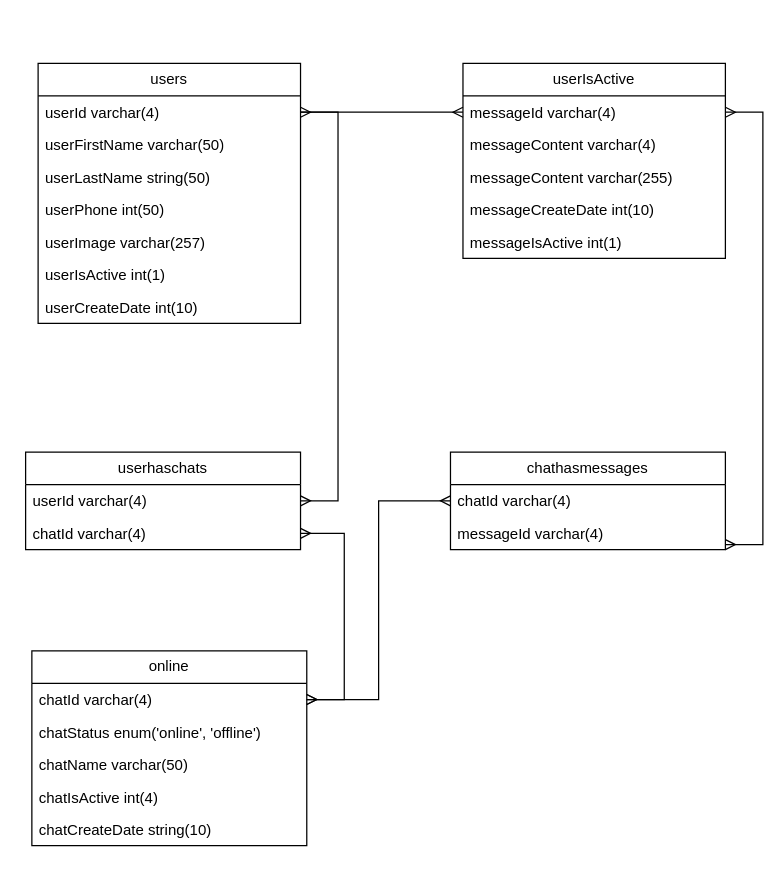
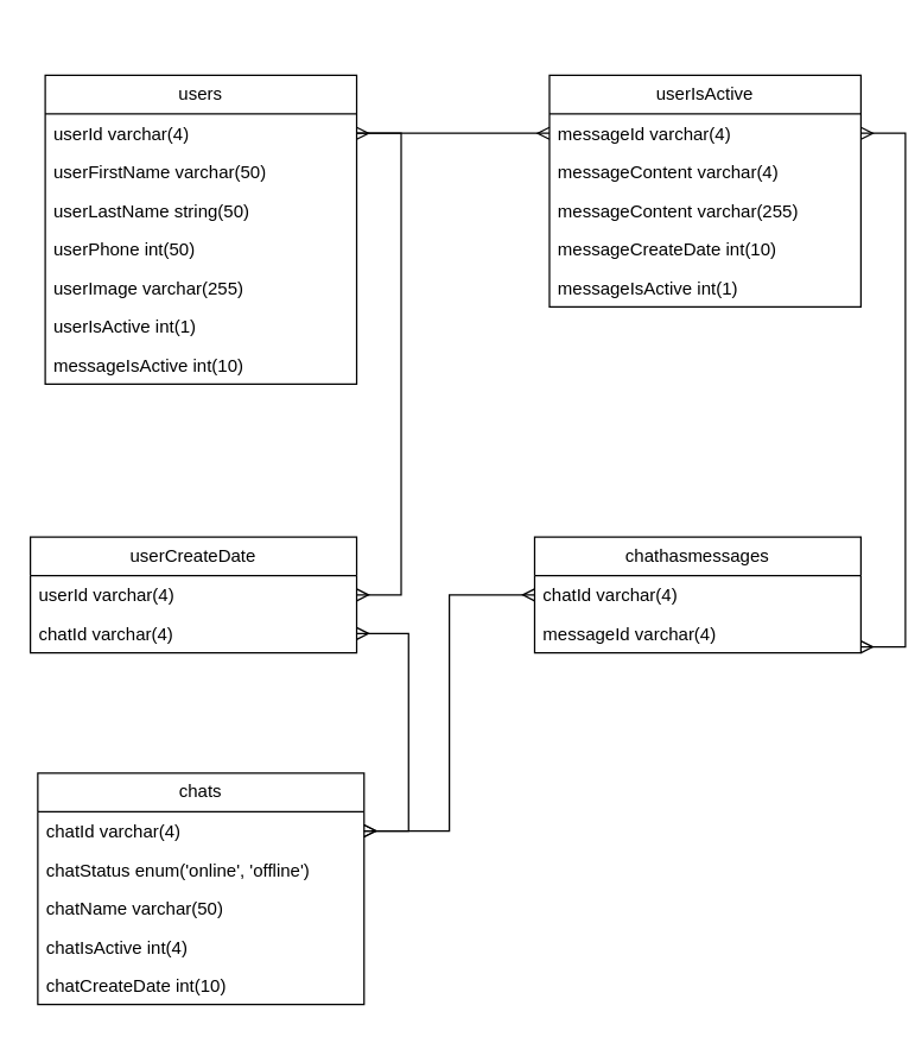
  <mxCell id="0" />
  <mxCell id="1" parent="0" />
- <mxCell id="2" value="online" style="swimlane;fontStyle=0;childLayout=stackLayout;horizontal=1;startSize=26;fillColor=none;horizontalStack=0;resizeParent=1;resizeParentMax=0;resizeLast=0;collapsible=1;marginBottom=0;whiteSpace=wrap;html=1;" vertex="1" parent="1"><mxGeometry x="25" y="520" width="220" height="156" as="geometry" /></mxCell>
+ <mxCell id="2" value="chats" style="swimlane;fontStyle=0;childLayout=stackLayout;horizontal=1;startSize=26;fillColor=none;horizontalStack=0;resizeParent=1;resizeParentMax=0;resizeLast=0;collapsible=1;marginBottom=0;whiteSpace=wrap;html=1;" vertex="1" parent="1"><mxGeometry x="25" y="520" width="220" height="156" as="geometry" /></mxCell>
  <mxCell id="3" value="chatId varchar(4)" style="text;strokeColor=none;fillColor=none;align=left;verticalAlign=top;spacingLeft=4;spacingRight=4;overflow=hidden;rotatable=0;points=[[0,0.5],[1,0.5]];portConstraint=eastwest;whiteSpace=wrap;html=1;" vertex="1" parent="2"><mxGeometry y="26" width="220" height="26" as="geometry" /></mxCell>
  <mxCell id="4" value="chatStatus enum('online', 'offline')" style="text;strokeColor=none;fillColor=none;align=left;verticalAlign=top;spacingLeft=4;spacingRight=4;overflow=hidden;rotatable=0;points=[[0,0.5],[1,0.5]];portConstraint=eastwest;whiteSpace=wrap;html=1;" vertex="1" parent="2"><mxGeometry y="52" width="220" height="26" as="geometry" /></mxCell>
  <mxCell id="5" value="chatName varchar(50)" style="text;strokeColor=none;fillColor=none;align=left;verticalAlign=top;spacingLeft=4;spacingRight=4;overflow=hidden;rotatable=0;points=[[0,0.5],[1,0.5]];portConstraint=eastwest;whiteSpace=wrap;html=1;" vertex="1" parent="2"><mxGeometry y="78" width="220" height="26" as="geometry" /></mxCell>
  <mxCell id="6" value="chatIsActive int(4)" style="text;strokeColor=none;fillColor=none;align=left;verticalAlign=top;spacingLeft=4;spacingRight=4;overflow=hidden;rotatable=0;points=[[0,0.5],[1,0.5]];portConstraint=eastwest;whiteSpace=wrap;html=1;" vertex="1" parent="2"><mxGeometry y="104" width="220" height="26" as="geometry" /></mxCell>
- <mxCell id="7" value="chatCreateDate string(10)" style="text;strokeColor=none;fillColor=none;align=left;verticalAlign=top;spacingLeft=4;spacingRight=4;overflow=hidden;rotatable=0;points=[[0,0.5],[1,0.5]];portConstraint=eastwest;whiteSpace=wrap;html=1;" vertex="1" parent="2"><mxGeometry y="130" width="220" height="26" as="geometry" /></mxCell>
+ <mxCell id="7" value="chatCreateDate int(10)" style="text;strokeColor=none;fillColor=none;align=left;verticalAlign=top;spacingLeft=4;spacingRight=4;overflow=hidden;rotatable=0;points=[[0,0.5],[1,0.5]];portConstraint=eastwest;whiteSpace=wrap;html=1;" vertex="1" parent="2"><mxGeometry y="130" width="220" height="26" as="geometry" /></mxCell>
  <mxCell id="8" value="userIsActive" style="swimlane;fontStyle=0;childLayout=stackLayout;horizontal=1;startSize=26;fillColor=none;horizontalStack=0;resizeParent=1;resizeParentMax=0;resizeLast=0;collapsible=1;marginBottom=0;whiteSpace=wrap;html=1;" vertex="1" parent="1"><mxGeometry x="370" y="50" width="210" height="156" as="geometry" /></mxCell>
  <mxCell id="9" value="messageId varchar(4)" style="text;strokeColor=none;fillColor=none;align=left;verticalAlign=top;spacingLeft=4;spacingRight=4;overflow=hidden;rotatable=0;points=[[0,0.5],[1,0.5]];portConstraint=eastwest;whiteSpace=wrap;html=1;" vertex="1" parent="8"><mxGeometry y="26" width="210" height="26" as="geometry" /></mxCell>
  <mxCell id="10" value="messageContent varchar(4)" style="text;strokeColor=none;fillColor=none;align=left;verticalAlign=top;spacingLeft=4;spacingRight=4;overflow=hidden;rotatable=0;points=[[0,0.5],[1,0.5]];portConstraint=eastwest;whiteSpace=wrap;html=1;" vertex="1" parent="8"><mxGeometry y="52" width="210" height="26" as="geometry" /></mxCell>
  <mxCell id="11" value="messageContent varchar(255)" style="text;strokeColor=none;fillColor=none;align=left;verticalAlign=top;spacingLeft=4;spacingRight=4;overflow=hidden;rotatable=0;points=[[0,0.5],[1,0.5]];portConstraint=eastwest;whiteSpace=wrap;html=1;" vertex="1" parent="8"><mxGeometry y="78" width="210" height="26" as="geometry" /></mxCell>
  <mxCell id="12" value="messageCreateDate int(10)" style="text;strokeColor=none;fillColor=none;align=left;verticalAlign=top;spacingLeft=4;spacingRight=4;overflow=hidden;rotatable=0;points=[[0,0.5],[1,0.5]];portConstraint=eastwest;whiteSpace=wrap;html=1;" vertex="1" parent="8"><mxGeometry y="104" width="210" height="26" as="geometry" /></mxCell>
  <mxCell id="13" value="messageIsActive int(1)" style="text;strokeColor=none;fillColor=none;align=left;verticalAlign=top;spacingLeft=4;spacingRight=4;overflow=hidden;rotatable=0;points=[[0,0.5],[1,0.5]];portConstraint=eastwest;whiteSpace=wrap;html=1;" vertex="1" parent="8"><mxGeometry y="130" width="210" height="26" as="geometry" /></mxCell>
  <mxCell id="14" value="users" style="swimlane;fontStyle=0;childLayout=stackLayout;horizontal=1;startSize=26;fillColor=none;horizontalStack=0;resizeParent=1;resizeParentMax=0;resizeLast=0;collapsible=1;marginBottom=0;whiteSpace=wrap;html=1;" vertex="1" parent="1"><mxGeometry x="30" y="50" width="210" height="208" as="geometry" /></mxCell>
  <mxCell id="15" value="userId varchar(4)" style="text;strokeColor=none;fillColor=none;align=left;verticalAlign=top;spacingLeft=4;spacingRight=4;overflow=hidden;rotatable=0;points=[[0,0.5],[1,0.5]];portConstraint=eastwest;whiteSpace=wrap;html=1;" vertex="1" parent="14"><mxGeometry y="26" width="210" height="26" as="geometry" /></mxCell>
  <mxCell id="16" value="userFirstName varchar(50)" style="text;strokeColor=none;fillColor=none;align=left;verticalAlign=top;spacingLeft=4;spacingRight=4;overflow=hidden;rotatable=0;points=[[0,0.5],[1,0.5]];portConstraint=eastwest;whiteSpace=wrap;html=1;" vertex="1" parent="14"><mxGeometry y="52" width="210" height="26" as="geometry" /></mxCell>
  <mxCell id="17" value="userLastName string(50)" style="text;strokeColor=none;fillColor=none;align=left;verticalAlign=top;spacingLeft=4;spacingRight=4;overflow=hidden;rotatable=0;points=[[0,0.5],[1,0.5]];portConstraint=eastwest;whiteSpace=wrap;html=1;" vertex="1" parent="14"><mxGeometry y="78" width="210" height="26" as="geometry" /></mxCell>
  <mxCell id="18" value="userPhone int(50)" style="text;strokeColor=none;fillColor=none;align=left;verticalAlign=top;spacingLeft=4;spacingRight=4;overflow=hidden;rotatable=0;points=[[0,0.5],[1,0.5]];portConstraint=eastwest;whiteSpace=wrap;html=1;" vertex="1" parent="14"><mxGeometry y="104" width="210" height="26" as="geometry" /></mxCell>
- <mxCell id="19" value="userImage varchar(257)" style="text;strokeColor=none;fillColor=none;align=left;verticalAlign=top;spacingLeft=4;spacingRight=4;overflow=hidden;rotatable=0;points=[[0,0.5],[1,0.5]];portConstraint=eastwest;whiteSpace=wrap;html=1;" vertex="1" parent="14"><mxGeometry y="130" width="210" height="26" as="geometry" /></mxCell>
+ <mxCell id="19" value="userImage varchar(255)" style="text;strokeColor=none;fillColor=none;align=left;verticalAlign=top;spacingLeft=4;spacingRight=4;overflow=hidden;rotatable=0;points=[[0,0.5],[1,0.5]];portConstraint=eastwest;whiteSpace=wrap;html=1;" vertex="1" parent="14"><mxGeometry y="130" width="210" height="26" as="geometry" /></mxCell>
  <mxCell id="20" value="userIsActive int(1)" style="text;strokeColor=none;fillColor=none;align=left;verticalAlign=top;spacingLeft=4;spacingRight=4;overflow=hidden;rotatable=0;points=[[0,0.5],[1,0.5]];portConstraint=eastwest;whiteSpace=wrap;html=1;" vertex="1" parent="14"><mxGeometry y="156" width="210" height="26" as="geometry" /></mxCell>
- <mxCell id="21" value="userCreateDate int(10)" style="text;strokeColor=none;fillColor=none;align=left;verticalAlign=top;spacingLeft=4;spacingRight=4;overflow=hidden;rotatable=0;points=[[0,0.5],[1,0.5]];portConstraint=eastwest;whiteSpace=wrap;html=1;" vertex="1" parent="14"><mxGeometry y="182" width="210" height="26" as="geometry" /></mxCell>
- <mxCell id="22" value="userhaschats&lt;br&gt;" style="swimlane;fontStyle=0;childLayout=stackLayout;horizontal=1;startSize=26;fillColor=none;horizontalStack=0;resizeParent=1;resizeParentMax=0;resizeLast=0;collapsible=1;marginBottom=0;whiteSpace=wrap;html=1;" vertex="1" parent="1"><mxGeometry x="20" y="361" width="220" height="78" as="geometry" /></mxCell>
+ <mxCell id="21" value="messageIsActive int(10)" style="text;strokeColor=none;fillColor=none;align=left;verticalAlign=top;spacingLeft=4;spacingRight=4;overflow=hidden;rotatable=0;points=[[0,0.5],[1,0.5]];portConstraint=eastwest;whiteSpace=wrap;html=1;" vertex="1" parent="14"><mxGeometry y="182" width="210" height="26" as="geometry" /></mxCell>
+ <mxCell id="22" value="userCreateDate&lt;br&gt;" style="swimlane;fontStyle=0;childLayout=stackLayout;horizontal=1;startSize=26;fillColor=none;horizontalStack=0;resizeParent=1;resizeParentMax=0;resizeLast=0;collapsible=1;marginBottom=0;whiteSpace=wrap;html=1;" vertex="1" parent="1"><mxGeometry x="20" y="361" width="220" height="78" as="geometry" /></mxCell>
  <mxCell id="23" value="userId varchar(4)" style="text;strokeColor=none;fillColor=none;align=left;verticalAlign=top;spacingLeft=4;spacingRight=4;overflow=hidden;rotatable=0;points=[[0,0.5],[1,0.5]];portConstraint=eastwest;whiteSpace=wrap;html=1;" vertex="1" parent="22"><mxGeometry y="26" width="220" height="26" as="geometry" /></mxCell>
  <mxCell id="24" value="chatId varchar(4)" style="text;strokeColor=none;fillColor=none;align=left;verticalAlign=top;spacingLeft=4;spacingRight=4;overflow=hidden;rotatable=0;points=[[0,0.5],[1,0.5]];portConstraint=eastwest;whiteSpace=wrap;html=1;" vertex="1" parent="22"><mxGeometry y="52" width="220" height="26" as="geometry" /></mxCell>
  <mxCell id="25" value="chathasmessages" style="swimlane;fontStyle=0;childLayout=stackLayout;horizontal=1;startSize=26;fillColor=none;horizontalStack=0;resizeParent=1;resizeParentMax=0;resizeLast=0;collapsible=1;marginBottom=0;whiteSpace=wrap;html=1;" vertex="1" parent="1"><mxGeometry x="360" y="361" width="220" height="78" as="geometry" /></mxCell>
  <mxCell id="26" value="chatId varchar(4)" style="text;strokeColor=none;fillColor=none;align=left;verticalAlign=top;spacingLeft=4;spacingRight=4;overflow=hidden;rotatable=0;points=[[0,0.5],[1,0.5]];portConstraint=eastwest;whiteSpace=wrap;html=1;" vertex="1" parent="25"><mxGeometry y="26" width="220" height="26" as="geometry" /></mxCell>
  <mxCell id="27" value="messageId varchar(4)" style="text;strokeColor=none;fillColor=none;align=left;verticalAlign=top;spacingLeft=4;spacingRight=4;overflow=hidden;rotatable=0;points=[[0,0.5],[1,0.5]];portConstraint=eastwest;whiteSpace=wrap;html=1;" vertex="1" parent="25"><mxGeometry y="52" width="220" height="26" as="geometry" /></mxCell>
  <mxCell id="28" value="" style="edgeStyle=entityRelationEdgeStyle;fontSize=12;html=1;endArrow=ERmany;rounded=0;" edge="1" parent="1" source="15" target="9"><mxGeometry width="100" height="100" relative="1" as="geometry"><mxPoint x="490" y="300" as="sourcePoint" /><mxPoint x="590" y="200" as="targetPoint" /><Array as="points"><mxPoint x="290" y="20" /></Array></mxGeometry></mxCell>
  <mxCell id="29" value="" style="edgeStyle=entityRelationEdgeStyle;fontSize=12;html=1;endArrow=ERmany;startArrow=ERmany;rounded=0;exitX=1;exitY=0.5;exitDx=0;exitDy=0;" edge="1" parent="1" source="15" target="23"><mxGeometry width="100" height="100" relative="1" as="geometry"><mxPoint x="310" y="330" as="sourcePoint" /><mxPoint x="410" y="230" as="targetPoint" /></mxGeometry></mxCell>
  <mxCell id="30" value="" style="edgeStyle=entityRelationEdgeStyle;fontSize=12;html=1;endArrow=ERmany;startArrow=ERmany;rounded=0;exitX=1;exitY=0.5;exitDx=0;exitDy=0;" edge="1" parent="1" source="24" target="3"><mxGeometry width="100" height="100" relative="1" as="geometry"><mxPoint x="330" y="600" as="sourcePoint" /><mxPoint x="430" y="500" as="targetPoint" /></mxGeometry></mxCell>
  <mxCell id="31" value="" style="edgeStyle=entityRelationEdgeStyle;fontSize=12;html=1;endArrow=ERmany;startArrow=ERmany;rounded=0;exitX=1;exitY=0.5;exitDx=0;exitDy=0;entryX=1;entryY=0.846;entryDx=0;entryDy=0;entryPerimeter=0;" edge="1" parent="1" source="9" target="27"><mxGeometry width="100" height="100" relative="1" as="geometry"><mxPoint x="720" y="240" as="sourcePoint" /><mxPoint x="820" y="140" as="targetPoint" /></mxGeometry></mxCell>
  <mxCell id="32" value="" style="fontSize=12;html=1;endArrow=ERmany;startArrow=ERmany;rounded=0;exitX=1;exitY=0.5;exitDx=0;exitDy=0;edgeStyle=orthogonalEdgeStyle;" edge="1" parent="1" source="3" target="26"><mxGeometry width="100" height="100" relative="1" as="geometry"><mxPoint x="310" y="610" as="sourcePoint" /><mxPoint x="410" y="510" as="targetPoint" /></mxGeometry></mxCell>
